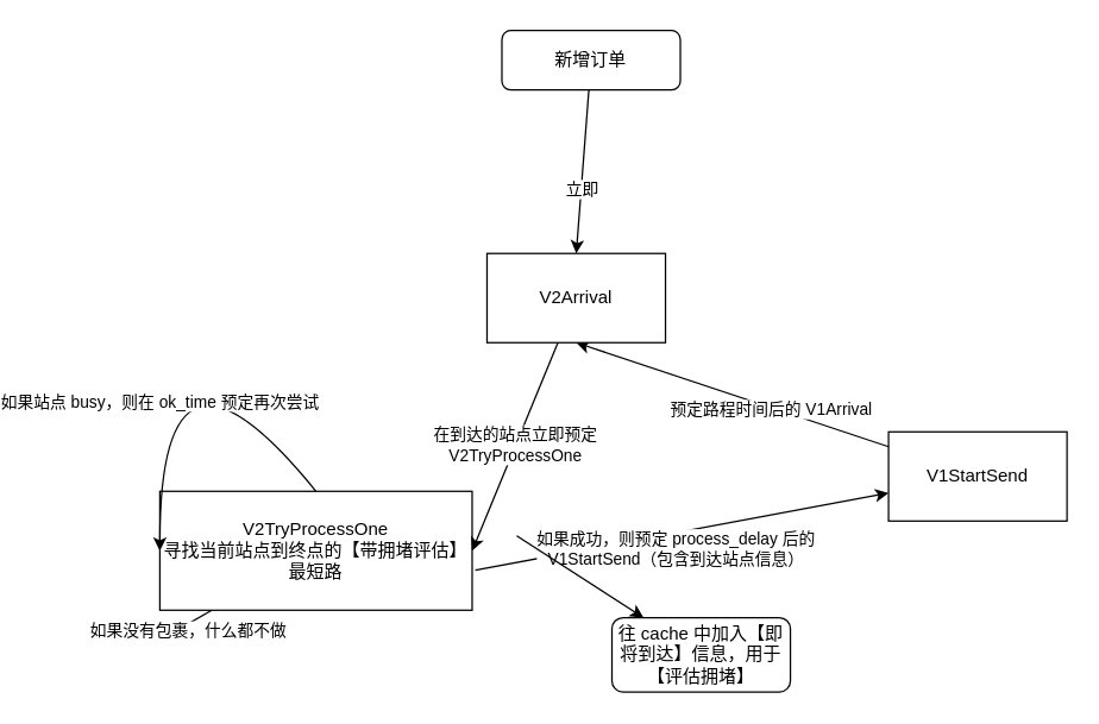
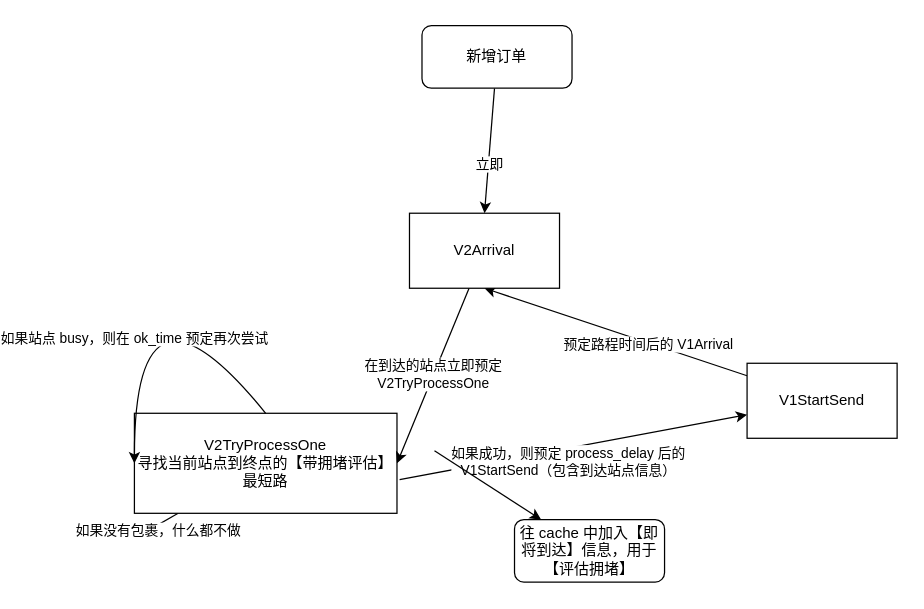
  <mxCell id="0" />
  <mxCell id="1" parent="0" />
  <mxCell id="2" style="edgeStyle=none;html=1;exitX=1.01;exitY=0.663;exitDx=0;exitDy=0;exitPerimeter=0;" parent="1" source="7" target="10" edge="1"><mxGeometry relative="1" as="geometry" /></mxCell>
  <mxCell id="3" value="如果成功，则预定 process_delay 后的&lt;br&gt;V1StartSend（包含到达站点信息）" style="edgeLabel;html=1;align=center;verticalAlign=middle;resizable=0;points=[];" parent="2" vertex="1" connectable="0"><mxGeometry x="-0.146" relative="1" as="geometry"><mxPoint x="15" y="8" as="offset" /></mxGeometry></mxCell>
  <mxCell id="4" style="edgeStyle=none;html=1;" parent="1" source="7" edge="1"><mxGeometry relative="1" as="geometry"><mxPoint x="20" y="430" as="targetPoint" /></mxGeometry></mxCell>
  <mxCell id="5" value="如果没有包裹，什么都不做" style="edgeLabel;html=1;align=center;verticalAlign=middle;resizable=0;points=[];" parent="4" vertex="1" connectable="0"><mxGeometry x="0.044" y="4" relative="1" as="geometry"><mxPoint as="offset" /></mxGeometry></mxCell>
  <mxCell id="6" style="edgeStyle=none;html=1;" edge="1" parent="1" target="18"><mxGeometry relative="1" as="geometry"><mxPoint x="260" y="360" as="sourcePoint" /></mxGeometry></mxCell>
  <mxCell id="7" value="V2TryProcessOne&lt;br&gt;寻找当前站点到终点的【带拥堵评估】最短路" style="rounded=0;whiteSpace=wrap;html=1;" parent="1" vertex="1"><mxGeometry x="20" y="330" width="210" height="80" as="geometry" /></mxCell>
  <mxCell id="8" style="edgeStyle=none;html=1;entryX=0.5;entryY=1;entryDx=0;entryDy=0;" parent="1" source="10" target="14" edge="1"><mxGeometry relative="1" as="geometry" /></mxCell>
  <mxCell id="9" value="预定路程时间后的 V1Arrival" style="edgeLabel;html=1;align=center;verticalAlign=middle;resizable=0;points=[];" parent="8" vertex="1" connectable="0"><mxGeometry x="-0.25" y="1" relative="1" as="geometry"><mxPoint as="offset" /></mxGeometry></mxCell>
  <mxCell id="10" value="V1StartSend" style="rounded=0;whiteSpace=wrap;html=1;" parent="1" vertex="1"><mxGeometry x="510" y="290" width="120" height="60" as="geometry" /></mxCell>
  <mxCell id="11" value="" style="curved=1;endArrow=classic;html=1;exitX=0.5;exitY=0;exitDx=0;exitDy=0;entryX=0;entryY=0.5;entryDx=0;entryDy=0;" parent="1" source="7" target="7" edge="1"><mxGeometry width="50" height="50" relative="1" as="geometry"><mxPoint x="310" y="410" as="sourcePoint" /><mxPoint x="120" y="130" as="targetPoint" /><Array as="points"><mxPoint x="20" y="200" /></Array></mxGeometry></mxCell>
  <mxCell id="12" value="如果站点 busy，则在 ok_time 预定再次尝试" style="edgeLabel;html=1;align=center;verticalAlign=middle;resizable=0;points=[];" parent="11" vertex="1" connectable="0"><mxGeometry x="0.518" y="-15" relative="1" as="geometry"><mxPoint x="14" y="-19" as="offset" /></mxGeometry></mxCell>
  <mxCell id="13" value="在到达的站点立即预定&lt;br&gt;V2TryProcessOne" style="edgeStyle=none;html=1;entryX=1;entryY=0.5;entryDx=0;entryDy=0;" parent="1" source="14" target="7" edge="1"><mxGeometry x="-0.003" relative="1" as="geometry"><mxPoint as="offset" /></mxGeometry></mxCell>
  <mxCell id="14" value="V2Arrival" style="rounded=0;whiteSpace=wrap;html=1;" parent="1" vertex="1"><mxGeometry x="240" y="170" width="120" height="60" as="geometry" /></mxCell>
  <mxCell id="15" style="edgeStyle=none;html=1;entryX=0.5;entryY=0;entryDx=0;entryDy=0;" parent="1" source="17" target="14" edge="1"><mxGeometry relative="1" as="geometry" /></mxCell>
  <mxCell id="16" value="立即" style="edgeLabel;html=1;align=center;verticalAlign=middle;resizable=0;points=[];" parent="15" vertex="1" connectable="0"><mxGeometry x="0.212" relative="1" as="geometry"><mxPoint as="offset" /></mxGeometry></mxCell>
- <mxCell id="17" value="新增订单" style="rounded=1;whiteSpace=wrap;html=1;" parent="1" vertex="1"><mxGeometry x="250" y="20" width="120" height="40" as="geometry" /></mxCell>
+ <mxCell id="17" value="新增订单" style="rounded=1;whiteSpace=wrap;html=1;" parent="1" vertex="1"><mxGeometry x="250" y="20" width="120" height="50" as="geometry" /></mxCell>
  <mxCell id="18" value="往 cache 中加入【即将到达】信息，用于【评估拥堵】" style="rounded=1;whiteSpace=wrap;html=1;" vertex="1" parent="1"><mxGeometry x="324" y="415" width="120" height="50" as="geometry" /></mxCell>
